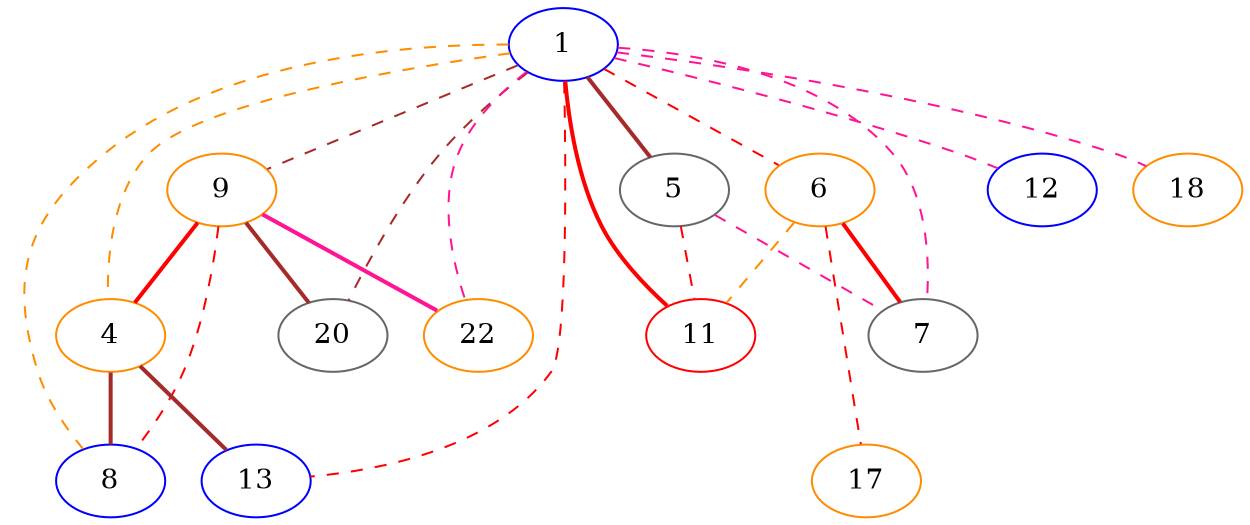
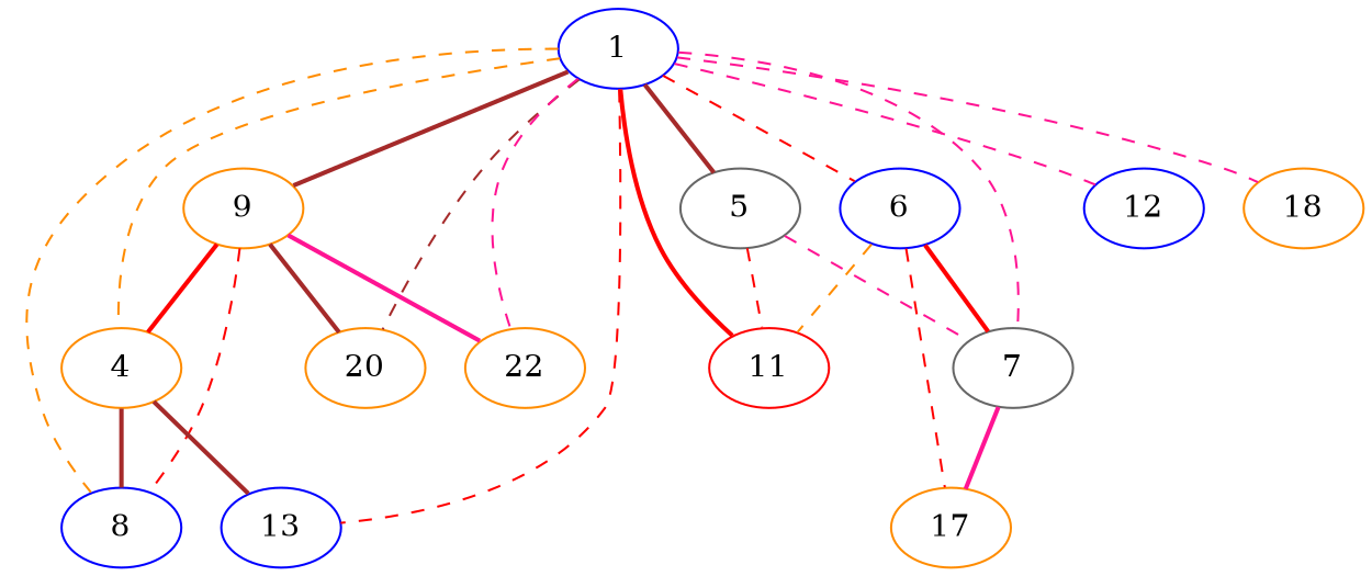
  strict graph {
    node [color=darkorange]
    edge [color=red style=dashed weight=3]
    1 [color=blue]
    n2 [label=9]
    4
    5 [color=gray40]
-   6
+   6 [color=blue]
    7 [color=gray40]
    8 [color=blue]
    11 [color=red]
    12 [color=blue]
    13 [color=blue]
    18
-   20 [color=gray40]
+   20
    22
    17
-   1 -- n2 [color=brown weight=4]
+   1 -- n2 [color=brown style=bold weight=4]
    1 -- 4 [color=darkorange]
    1 -- 5 [color=brown style=bold]
    1 -- 6
    1 -- 7 [color=deeppink]
    1 -- 8 [color=darkorange weight=2]
    1 -- 11 [style=bold weight=2]
    1 -- 12 [color=deeppink]
    1 -- 13 [weight=1]
    1 -- 18 [color=deeppink weight=2]
    1 -- 20 [color=brown weight=2]
    1 -- 22 [color=deeppink weight=2]
    n2 -- 4 [style=bold]
    n2 -- 8 [weight=4]
    n2 -- 20 [color=brown style=bold weight=2]
    n2 -- 22 [color=deeppink style=bold weight=2]
    4 -- 8 [color=brown style=bold]
    4 -- 13 [color=brown style=bold]
    5 -- 7 [color=deeppink weight=2]
    5 -- 11
    6 -- 7 [style=bold weight=5]
    6 -- 11 [color=darkorange]
    6 -- 17
+   7 -- 17 [color=deeppink style=bold]
  }
